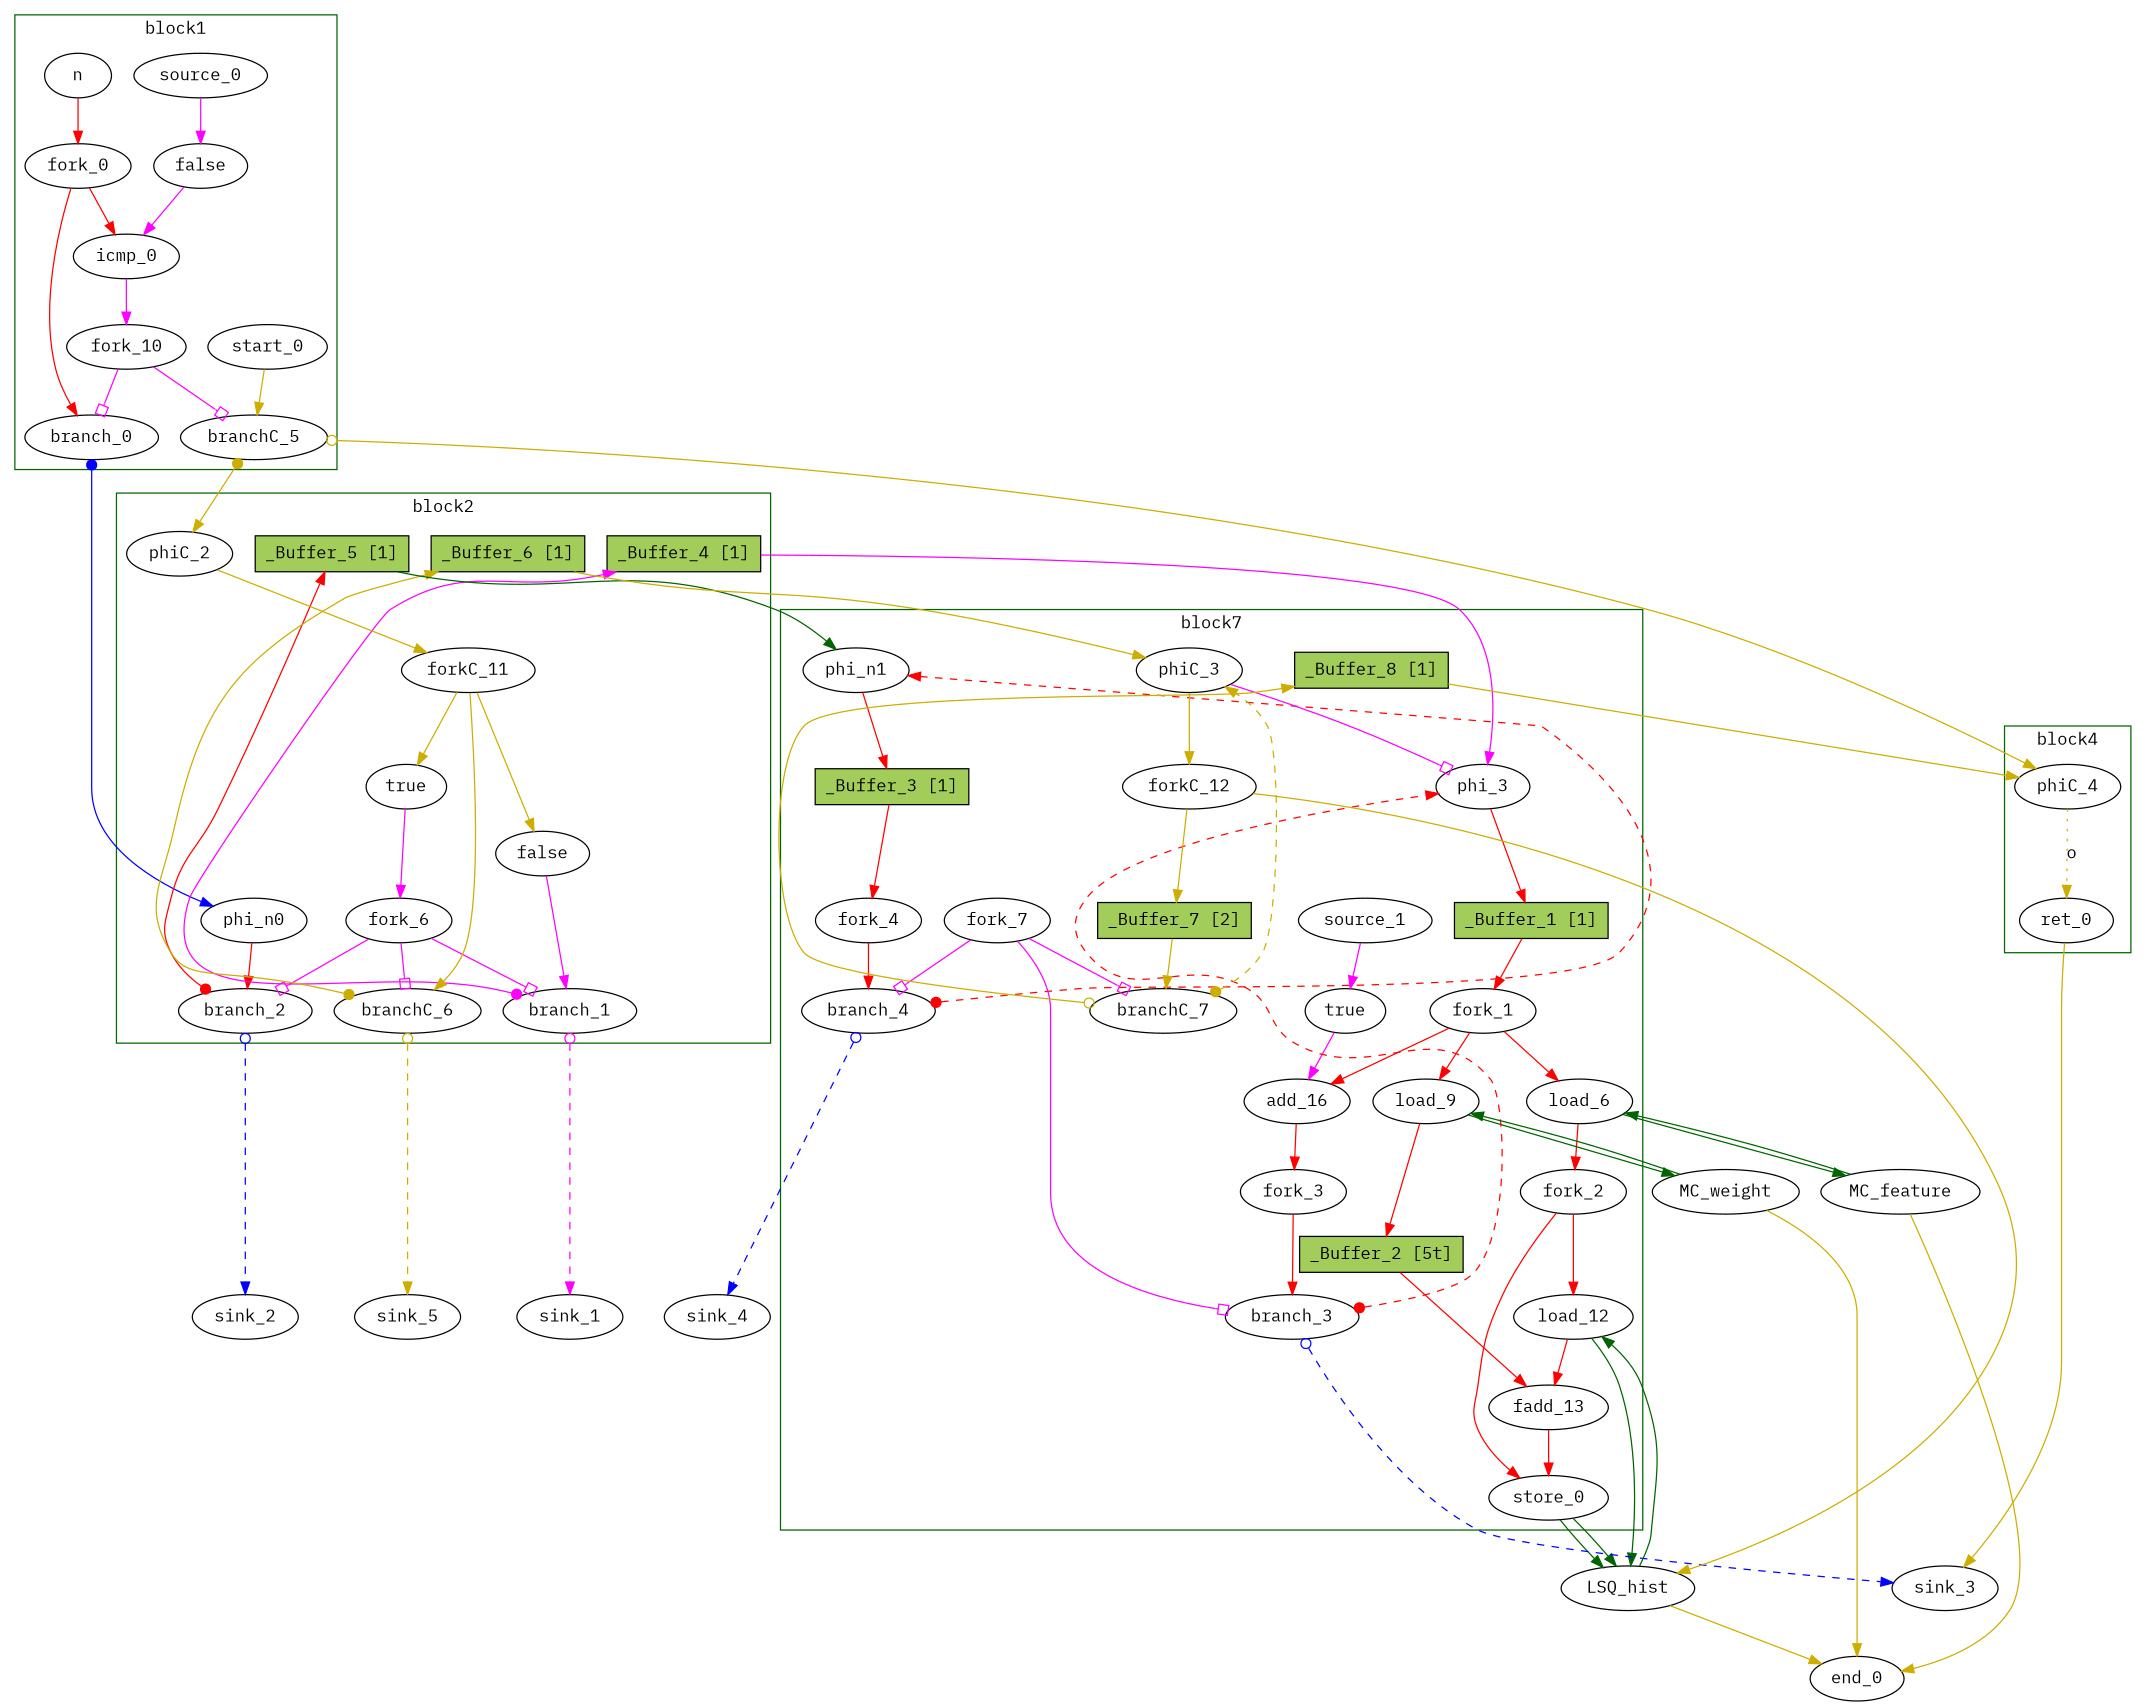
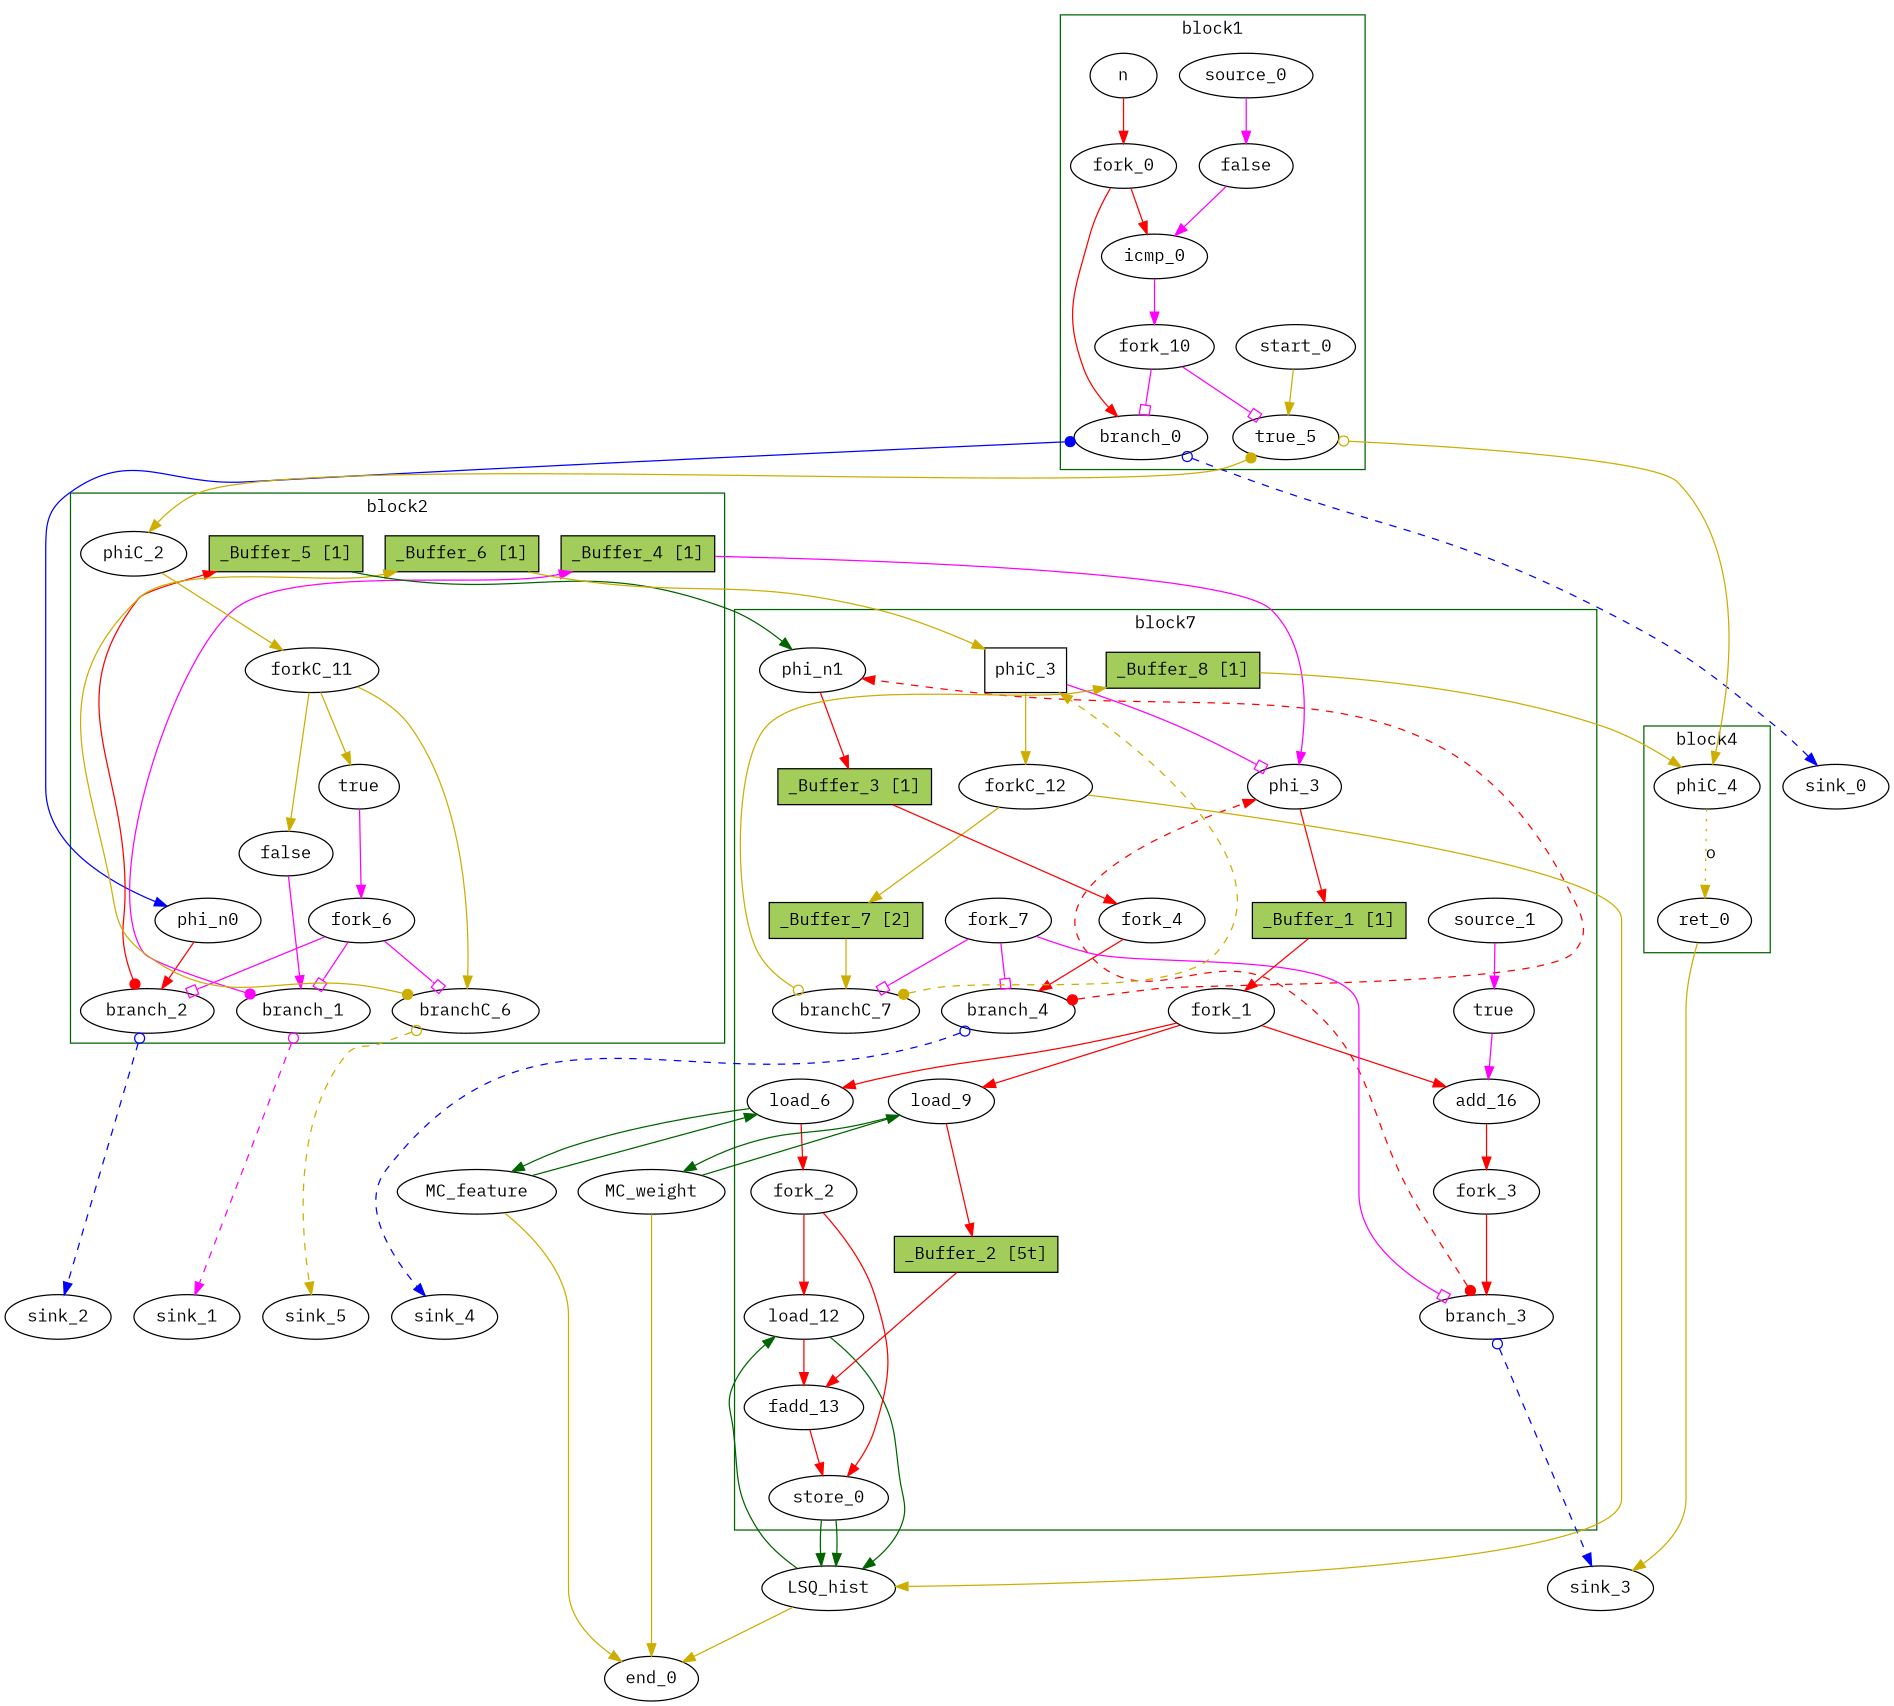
  digraph {
    fontname="IBM Plex Mono"
    node [bbID=3 fontname="IBM Plex Mono" in="in1:32" out="out1:1" shape=oval type=Fork]
    edge [arrowhead=normal color=red fontname="IBM Plex Mono" from=out1 to=in1]
    n [bbID=1 out="out1:32" type=Entry]
    n2 [bbID=1 in="in1:1" label=false type=Constant value="0x0"]
    icmp_0 [bbID=1 delay=1.53 in="in1:32 in2:32" op=icmp_sgt_op type=Operator]
    fork_0 [bbID=1 out="out1:32 out2:32"]
    branch_0 [bbID=1 in="in1:32 in2?:1" out="out1+:32 out2-:32" type=Branch]
    start_0 [bbID=1 in="in1:0" out="out1:0" type=Entry]
-   branchC_5 [bbID=1 in="in1:0 in2?:1" out="out1+:0 out2-:0" type=Branch]
+   branchC_5 [bbID=1 in="in1:0 in2?:1" out="out1+:0 out2-:0" type=Branch label=true_5]
    fork_10 [bbID=1 in="in1:1" out="out1:1 out2:1"]
    source_0 [bbID=1 type=Source in=""]
    n10 [bbID=2 in="in1:1" label=true type=Constant value="0x1"]
    n11 [bbID=2 in="in1:1" label=false type=Constant value="0x0"]
    phi_n0 [bbID=2 out="out1:32" type=Merge]
    branch_1 [bbID=2 in="in1:1 in2?:1" out="out1+:1 out2-:1" type=Branch]
    branch_2 [bbID=2 in="in1:32 in2?:1" out="out1+:32 out2-:32" type=Branch]
    fork_6 [bbID=2 in="in1:1" out="out1:1 out2:1 out3:1"]
    phiC_2 [bbID=2 delay=0.166 in="in1:0" out="out1:0" type=Merge]
    forkC_11 [bbID=2 in="in1:0" out="out1:0 out2:0 out3:0"]
    branchC_6 [bbID=2 in="in1:0 in2?:1" out="out1+:0 out2-:0" type=Branch]
    n19 [bbID=2 fillcolor=darkolivegreen3 height=0.4 in="in1:1" label="_Buffer_4 [1]" shape=box slots=1 style=filled transparent=false type=Buffer]
    n20 [bbID=2 fillcolor=darkolivegreen3 height=0.4 label="_Buffer_5 [1]" out="out1:32" shape=box slots=1 style=filled transparent=false type=Buffer]
    n21 [bbID=2 fillcolor=darkolivegreen3 height=0.4 in="in1:0" label="_Buffer_6 [1]" out="out1:0" shape=box slots=1 style=filled transparent=false type=Buffer]
    phi_3 [delay=0.366 in="in1?:1 in2:31 in3:31" out="out1:31" type=Mux]
    load_6 [in="in1:32 in2:31" latency=2 offset=0 op=mc_load_op out="out1:32 out2:31" portID=0 retimingDiff=2 type=Operator]
    load_9 [in="in1:32 in2:31" latency=2 offset=0 op=mc_load_op out="out1:32 out2:31" portID=0 retimingDiff=2 type=Operator]
    load_12 [in="in1:32 in2:32" latency=5 offset=0 op=lsq_load_op out="out1:32 out2:32" portID=0 retimingDiff=5 type=Operator]
    fadd_13 [delay=0.966 in="in1:32 in2:32" latency=10 op=fadd_op out="out1:32" retimingDiff=10 type=Operator]
    store_0 [in="in1:32 in2:32" offset=0 op=lsq_store_op out="out1:32 out2:32" portID=0 type=Operator]
    n28 [in="in1:1" label=true retimingDiff=1 type=Constant value="0x1"]
    add_16 [delay=1.693 in="in1:31 in2:31" op=add_op out="out1:31" retimingDiff=1 type=Operator]
    phi_n1 [delay=0.366 in="in1:32 in2:32" out="out1:32" type=Merge]
    fork_1 [in="in1:31" out="out1:31 out2:31 out3:31" retimingDiff=1]
    fork_2 [out="out1:32 out2:32" retimingDiff=3]
    fork_3 [in="in1:31" out="out1:31 out2:31" retimingDiff=1]
    fork_4 [out="out1:32 out2:32" retimingDiff=1]
    branch_3 [in="in1:31 in2?:1" out="out1+:31 out2-:31" retimingDiff=1 type=Branch]
    branch_4 [in="in1:32 in2?:1" out="out1+:32 out2-:32" retimingDiff=1 type=Branch]
    fork_7 [in="in1:1" out="out1:1 out2:1 out3:1" retimingDiff=1]
-   phiC_3 [delay=0.166 in="in1:0 in2:0" out="out1:0 out2?:1" type=CntrlMerge]
+   phiC_3 [delay=0.166 in="in1:0 in2:0" out="out1:0 out2?:1" shape=box type=CntrlMerge]
    forkC_12 [in="in1:0" out="out1:0 out2:0"]
    branchC_7 [in="in1:0 in2?:1" out="out1+:0 out2-:0" retimingDiff=1 type=Branch]
    source_1 [retimingDiff=1 type=Source in=""]
    n42 [fillcolor=darkolivegreen3 height=0.4 in="in1:31" label="_Buffer_1 [1]" out="out1:31" shape=box slots=1 style=filled transparent=false type=Buffer]
    n43 [fillcolor=darkolivegreen3 height=0.4 label="_Buffer_2 [5t]" out="out1:32" shape=box slots=5 style=filled transparent=true type=Buffer]
    n44 [fillcolor=darkolivegreen3 height=0.4 label="_Buffer_3 [1]" out="out1:32" shape=box slots=1 style=filled transparent=false type=Buffer]
    n45 [fillcolor=darkolivegreen3 height=0.4 in="in1:0" label="_Buffer_7 [2]" out="out1:0" shape=box slots=2 style=filled transparent=false type=Buffer]
    n46 [fillcolor=darkolivegreen3 height=0.4 in="in1:0" label="_Buffer_8 [1]" out="out1:0" shape=box slots=1 style=filled transparent=false type=Buffer]
    ret_0 [bbID=4 in="in1:0" op=ret_op out="out1:0" type=Operator]
    phiC_4 [bbID=4 delay=0.166 in="in1:0 in2:0" out="out1:0" type=Merge]
+   sink_0 [bbID=0 type=Sink out=""]
    sink_1 [bbID=0 in="in1:1" type=Sink out=""]
    sink_2 [bbID=0 type=Sink out=""]
    sink_5 [bbID=0 in="in1:0" type=Sink out=""]
    MC_feature [bbID=0 bbcount=0 in="in1:31*l0a" ldcount=1 memory=feature out="out1:32*l0d out2:0*e" stcount=0 type=MC shape=""]
    MC_weight [bbID=0 bbcount=0 in="in1:31*l0a" ldcount=1 memory=weight out="out1:32*l0d out2:0*e" stcount=0 type=MC shape=""]
    LSQ_hist [bbID=0 bbcount=1 fifoDepth=16 in="in1:0*c0 in2:32*l0a in3:32*s0a in4:32*s0d" ldcount=1 loadOffsets="{{0;0;0;0;0;0;0;0;0;0;0;0;0;0;0;0}}" loadPorts="{{0;0;0;0;0;0;0;0;0;0;0;0;0;0;0;0}}" memory=hist numLoads="{1}" numStores="{1}" out="out1:32*l0d out2:0*e" stcount=1 storeOffsets="{{1;0;0;0;0;0;0;0;0;0;0;0;0;0;0;0}}" storePorts="{{0;0;0;0;0;0;0;0;0;0;0;0;0;0;0;0}}" type=LSQ shape=""]
    sink_3 [bbID=0 in="in1:31" type=Sink out=""]
    sink_4 [bbID=0 type=Sink out=""]
    end_0 [bbID=0 in="in1:0*e in2:0*e in3:0*e in4:0" out="out1:0" type=Exit]
    subgraph cluster_1 {
      color=darkgreen
      label=block1
      n
      n2
      icmp_0
      fork_0
      branch_0
      start_0
      branchC_5
      fork_10
      source_0
    }
    subgraph cluster_2 {
      color=darkgreen
      label=block2
      n10
      n11
      phi_n0
      branch_1
      branch_2
      fork_6
      phiC_2
      forkC_11
      branchC_6
      n19
      n20
      n21
    }
    subgraph cluster_3 {
      color=darkgreen
      label=block7
      phi_3
      load_6
      load_9
      load_12
      fadd_13
      store_0
      n28
      add_16
      phi_n1
      fork_1
      fork_2
      fork_3
      fork_4
      branch_3
      branch_4
      fork_7
      phiC_3
      forkC_12
      branchC_7
      source_1
      n42
      n43
      n44
      n45
      n46
    }
    subgraph cluster_4 {
      color=darkgreen
      label=block4
      ret_0
      phiC_4
    }
    n -> fork_0
    n2 -> icmp_0 [color=magenta to=in2]
    icmp_0 -> fork_10 [color=magenta]
    fork_0 -> icmp_0
    fork_0 -> branch_0 [from=out2]
    branch_0 -> phi_n0 [arrowtail=dot color=blue dir=both]
+   branch_0 -> sink_0 [arrowtail=odot color=blue dir=both from=out2 minlen=3 style=dashed]
    start_0 -> branchC_5 [color=gold3]
    branchC_5 -> phiC_2 [arrowtail=dot color=gold3 dir=both]
    branchC_5 -> phiC_4 [arrowtail=odot color=gold3 dir=both from=out2]
    fork_10 -> branch_0 [arrowhead=obox color=magenta to=in2]
    fork_10 -> branchC_5 [arrowhead=obox color=magenta from=out2 to=in2]
    source_0 -> n2 [color=magenta]
    n10 -> fork_6 [color=magenta]
    n11 -> branch_1 [color=magenta]
    phi_n0 -> branch_2
    branch_1 -> n19 [arrowtail=dot color=magenta constraint=false dir=both]
    branch_1 -> sink_1 [arrowtail=odot color=magenta dir=both from=out2 minlen=3 style=dashed]
    branch_2 -> n20 [arrowtail=dot constraint=false dir=both]
    branch_2 -> sink_2 [arrowtail=odot color=blue dir=both from=out2 minlen=3 style=dashed]
    fork_6 -> branch_1 [arrowhead=obox color=magenta from=out2 to=in2]
    fork_6 -> branch_2 [arrowhead=obox color=magenta to=in2]
    fork_6 -> branchC_6 [arrowhead=obox color=magenta from=out3 to=in2]
    phiC_2 -> forkC_11 [color=gold3]
    forkC_11 -> n10 [color=gold3 from=out3]
    forkC_11 -> n11 [color=gold3]
    forkC_11 -> branchC_6 [color=gold3 from=out2]
    branchC_6 -> n21 [arrowtail=dot color=gold3 constraint=false dir=both]
    branchC_6 -> sink_5 [arrowtail=odot color=gold3 dir=both from=out2 minlen=3 style=dashed]
    n19 -> phi_3 [color=magenta to=in2]
    n20 -> phi_n1 [color=darkgreen]
    n21 -> phiC_3 [color=gold3]
    phi_3 -> n42
    load_6 -> fork_2
    load_6 -> MC_feature [color=darkgreen from=out2]
    load_9 -> n43
    load_9 -> MC_weight [color=darkgreen from=out2]
    load_12 -> fadd_13
    load_12 -> LSQ_hist [color=darkgreen from=out2 to=in2]
    fadd_13 -> store_0
    store_0 -> LSQ_hist [color=darkgreen from=out2 to=in3]
    store_0 -> LSQ_hist [color=darkgreen to=in4]
    n28 -> add_16 [color=magenta to=in2]
    add_16 -> fork_3
    phi_n1 -> n44
    fork_1 -> load_6 [from=out2 to=in2]
    fork_1 -> load_9 [from=out3 to=in2]
    fork_1 -> add_16
    fork_2 -> load_12 [to=in2]
    fork_2 -> store_0 [from=out2 to=in2]
    fork_3 -> branch_3 [from=out2]
    fork_4 -> branch_4 [from=out2]
    branch_3 -> phi_3 [arrowtail=dot constraint=false dir=both minlen=3 style=dashed to=in3]
    branch_3 -> sink_3 [arrowtail=odot color=blue dir=both from=out2 minlen=3 style=dashed]
    branch_4 -> phi_n1 [arrowtail=dot constraint=false dir=both minlen=3 style=dashed to=in2]
    branch_4 -> sink_4 [arrowtail=odot color=blue dir=both from=out2 minlen=3 style=dashed]
    fork_7 -> branch_3 [arrowhead=obox color=magenta from=out2 to=in2]
    fork_7 -> branch_4 [arrowhead=obox color=magenta to=in2]
    fork_7 -> branchC_7 [arrowhead=obox color=magenta from=out3 to=in2]
    phiC_3 -> phi_3 [arrowhead=obox color=magenta from=out2]
    phiC_3 -> forkC_12 [color=gold3]
    forkC_12 -> n45 [color=gold3 from=out2]
    forkC_12 -> LSQ_hist [color=gold3]
    branchC_7 -> phiC_3 [arrowtail=dot color=gold3 constraint=false dir=both minlen=3 style=dashed to=in2]
    branchC_7 -> n46 [arrowtail=odot color=gold3 constraint=false dir=both from=out2]
    source_1 -> n28 [color=magenta]
    n42 -> fork_1
    n43 -> fadd_13 [to=in2]
    n44 -> fork_4
    n45 -> branchC_7 [color=gold3]
    n46 -> phiC_4 [color=gold3 to=in2]
    ret_0 -> sink_3 [color=gold3 to=in4]
    phiC_4 -> ret_0 [color=gold3 label=o slots=1 style=dotted transparent=true]
    MC_feature -> load_6 [color=darkgreen]
    MC_feature -> end_0 [color=gold3 from=out2 to=in2]
    MC_weight -> load_9 [color=darkgreen]
    MC_weight -> end_0 [color=gold3 from=out2 to=in3]
    LSQ_hist -> load_12 [color=darkgreen]
    LSQ_hist -> end_0 [color=gold3 from=out2]
  }
